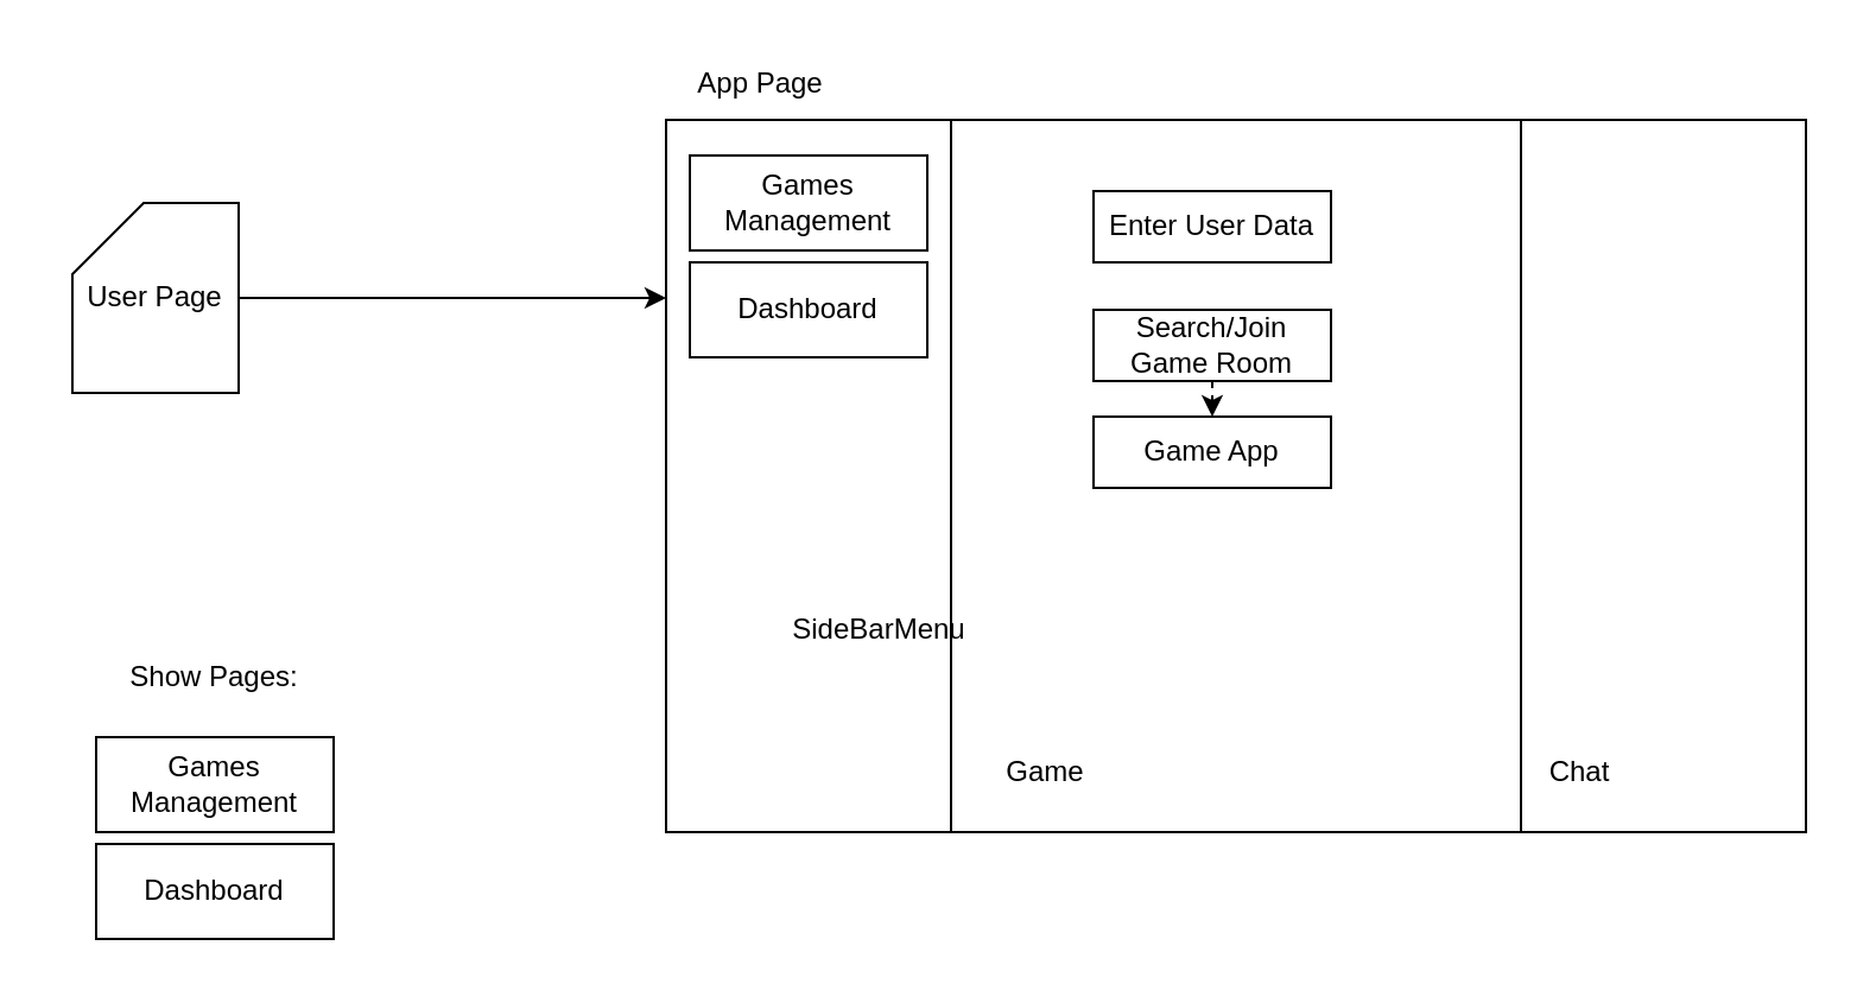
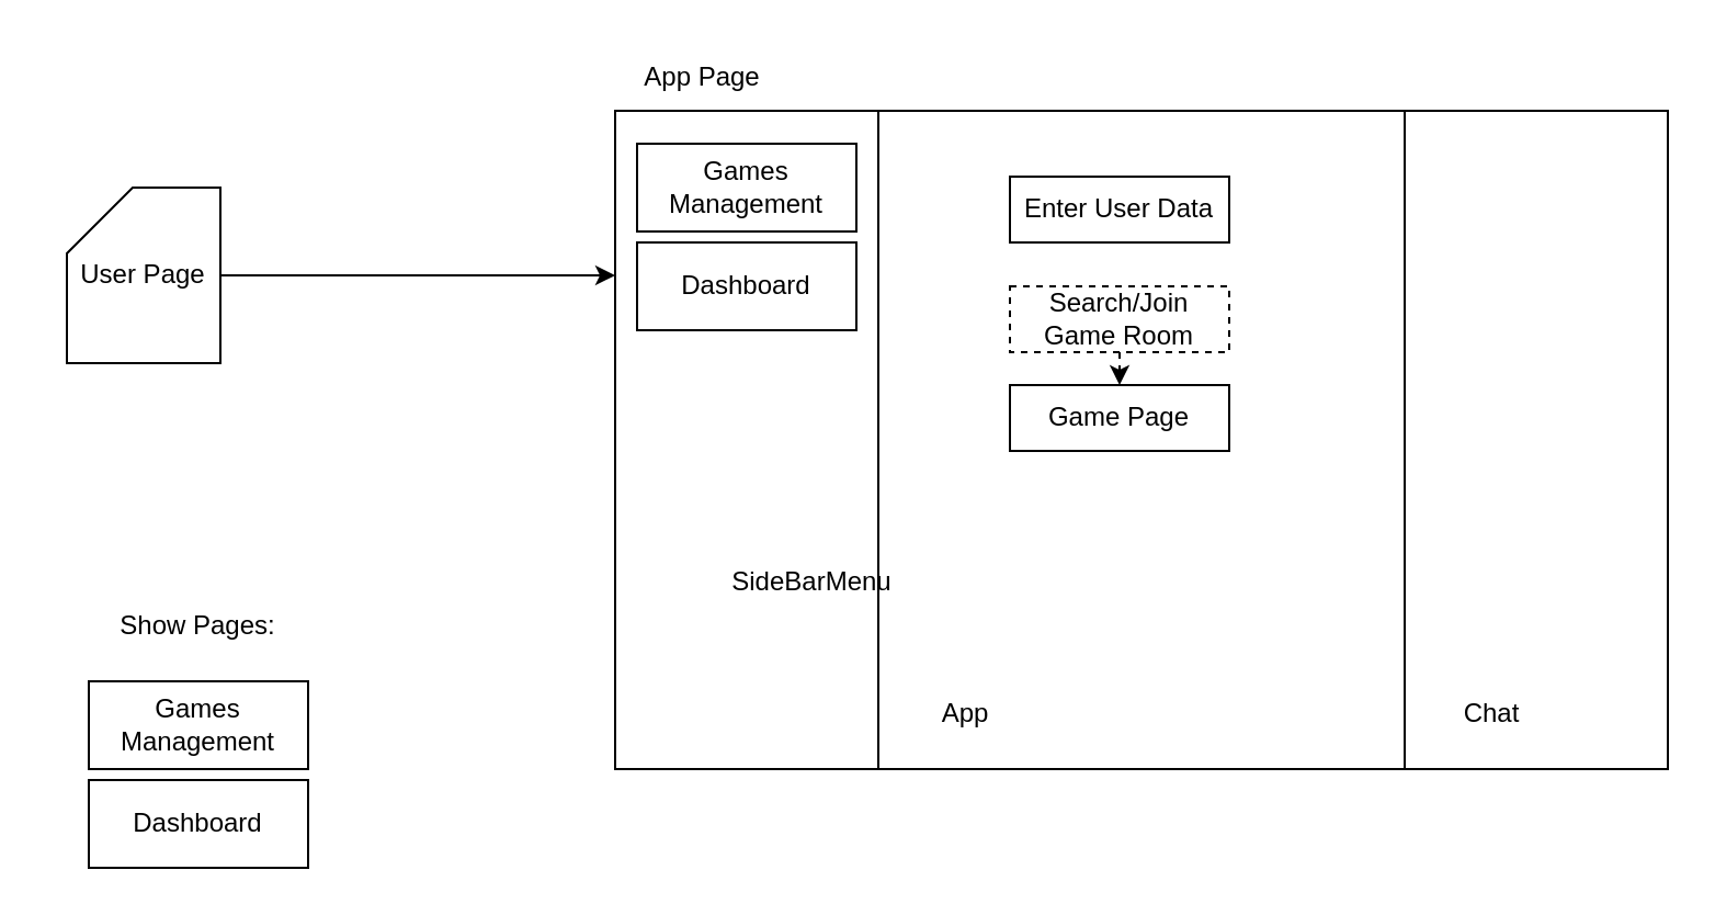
  <mxCell id="0" />
  <mxCell id="1" parent="0" />
  <mxCell id="2" style="edgeStyle=orthogonalEdgeStyle;rounded=0;orthogonalLoop=1;jettySize=auto;html=1;exitX=1;exitY=0.5;exitDx=0;exitDy=0;exitPerimeter=0;entryX=0;entryY=0.25;entryDx=0;entryDy=0;" edge="1" parent="1" source="3" target="4"><mxGeometry relative="1" as="geometry" /></mxCell>
  <mxCell id="3" value="User Page" style="shape=card;whiteSpace=wrap;html=1;" vertex="1" parent="1"><mxGeometry x="30" y="85" width="70" height="80" as="geometry" /></mxCell>
  <mxCell id="4" value="" style="whiteSpace=wrap;html=1;" vertex="1" parent="1"><mxGeometry x="280" y="50" width="480" height="300" as="geometry" /></mxCell>
  <mxCell id="5" value="Dashboard" style="rounded=0;whiteSpace=wrap;html=1;" vertex="1" parent="1"><mxGeometry x="290" y="110" width="100" height="40" as="geometry" /></mxCell>
  <mxCell id="6" value="SideBarMenu" style="text;html=1;strokeColor=none;fillColor=none;align=center;verticalAlign=middle;whiteSpace=wrap;rounded=0;" vertex="1" parent="1"><mxGeometry x="340" y="250" width="60" height="30" as="geometry" /></mxCell>
  <mxCell id="7" value="" style="endArrow=none;html=1;rounded=0;exitX=0.25;exitY=0;exitDx=0;exitDy=0;entryX=0.25;entryY=1;entryDx=0;entryDy=0;" edge="1" parent="1" source="4" target="4"><mxGeometry width="50" height="50" relative="1" as="geometry"><mxPoint x="680" y="90" as="sourcePoint" /><mxPoint x="330" y="470" as="targetPoint" /></mxGeometry></mxCell>
- <mxCell id="8" value="Game" style="text;html=1;strokeColor=none;fillColor=none;align=center;verticalAlign=middle;whiteSpace=wrap;rounded=0;" vertex="1" parent="1"><mxGeometry x="410" y="310" width="60" height="30" as="geometry" /></mxCell>
+ <mxCell id="8" value="App" style="text;html=1;strokeColor=none;fillColor=none;align=center;verticalAlign=middle;whiteSpace=wrap;rounded=0;" vertex="1" parent="1"><mxGeometry x="410" y="310" width="60" height="30" as="geometry" /></mxCell>
  <mxCell id="9" value="Enter User Data" style="rounded=0;whiteSpace=wrap;html=1;" vertex="1" parent="1"><mxGeometry x="460" y="80" width="100" height="30" as="geometry" /></mxCell>
  <mxCell id="10" value="" style="endArrow=none;html=1;rounded=0;exitX=0.75;exitY=0;exitDx=0;exitDy=0;entryX=0.75;entryY=1;entryDx=0;entryDy=0;" edge="1" parent="1" source="4" target="4"><mxGeometry width="50" height="50" relative="1" as="geometry"><mxPoint x="410" y="60" as="sourcePoint" /><mxPoint x="410" y="360" as="targetPoint" /><Array as="points"><mxPoint x="640" y="200" /></Array></mxGeometry></mxCell>
- <mxCell id="11" value="Chat" style="text;html=1;strokeColor=none;fillColor=none;align=center;verticalAlign=middle;whiteSpace=wrap;rounded=0;" vertex="1" parent="1"><mxGeometry x="635" y="310" width="60" height="30" as="geometry" /></mxCell>
+ <mxCell id="11" value="Chat" style="text;html=1;strokeColor=none;fillColor=none;align=center;verticalAlign=middle;whiteSpace=wrap;rounded=0;" vertex="1" parent="1"><mxGeometry x="650" y="310" width="60" height="30" as="geometry" /></mxCell>
  <mxCell id="12" value="Games Management" style="rounded=0;whiteSpace=wrap;html=1;" vertex="1" parent="1"><mxGeometry x="290" y="65" width="100" height="40" as="geometry" /></mxCell>
  <mxCell id="13" style="edgeStyle=orthogonalEdgeStyle;rounded=0;orthogonalLoop=1;jettySize=auto;html=1;exitX=0.5;exitY=1;exitDx=0;exitDy=0;" edge="1" parent="1" source="11" target="11"><mxGeometry relative="1" as="geometry" /></mxCell>
  <mxCell id="14" style="edgeStyle=orthogonalEdgeStyle;rounded=0;orthogonalLoop=1;jettySize=auto;html=1;exitX=0.5;exitY=1;exitDx=0;exitDy=0;entryX=0.5;entryY=0;entryDx=0;entryDy=0;dashed=1;" edge="1" parent="1" source="15" target="16"><mxGeometry relative="1" as="geometry" /></mxCell>
- <mxCell id="15" value="Search/Join Game Room" style="rounded=0;whiteSpace=wrap;html=1;" vertex="1" parent="1"><mxGeometry x="460" y="130" width="100" height="30" as="geometry" /></mxCell>
- <mxCell id="16" value="Game App" style="rounded=0;whiteSpace=wrap;html=1;" vertex="1" parent="1"><mxGeometry x="460" y="175" width="100" height="30" as="geometry" /></mxCell>
+ <mxCell id="15" value="Search/Join Game Room" style="rounded=0;whiteSpace=wrap;html=1;dashed=1;" vertex="1" parent="1"><mxGeometry x="460" y="130" width="100" height="30" as="geometry" /></mxCell>
+ <mxCell id="16" value="Game Page" style="rounded=0;whiteSpace=wrap;html=1;" vertex="1" parent="1"><mxGeometry x="460" y="175" width="100" height="30" as="geometry" /></mxCell>
  <mxCell id="17" value="Show Pages:" style="text;html=1;strokeColor=none;fillColor=none;align=center;verticalAlign=middle;whiteSpace=wrap;rounded=0;" vertex="1" parent="1"><mxGeometry x="20" y="270" width="140" height="30" as="geometry" /></mxCell>
  <mxCell id="18" value="Dashboard" style="rounded=0;whiteSpace=wrap;html=1;" vertex="1" parent="1"><mxGeometry x="40" y="355" width="100" height="40" as="geometry" /></mxCell>
  <mxCell id="19" value="Games Management" style="rounded=0;whiteSpace=wrap;html=1;" vertex="1" parent="1"><mxGeometry x="40" y="310" width="100" height="40" as="geometry" /></mxCell>
  <mxCell id="20" value="App Page" style="text;html=1;strokeColor=none;fillColor=none;align=center;verticalAlign=middle;whiteSpace=wrap;rounded=0;" vertex="1" parent="1"><mxGeometry x="290" y="20" width="60" height="30" as="geometry" /></mxCell>
